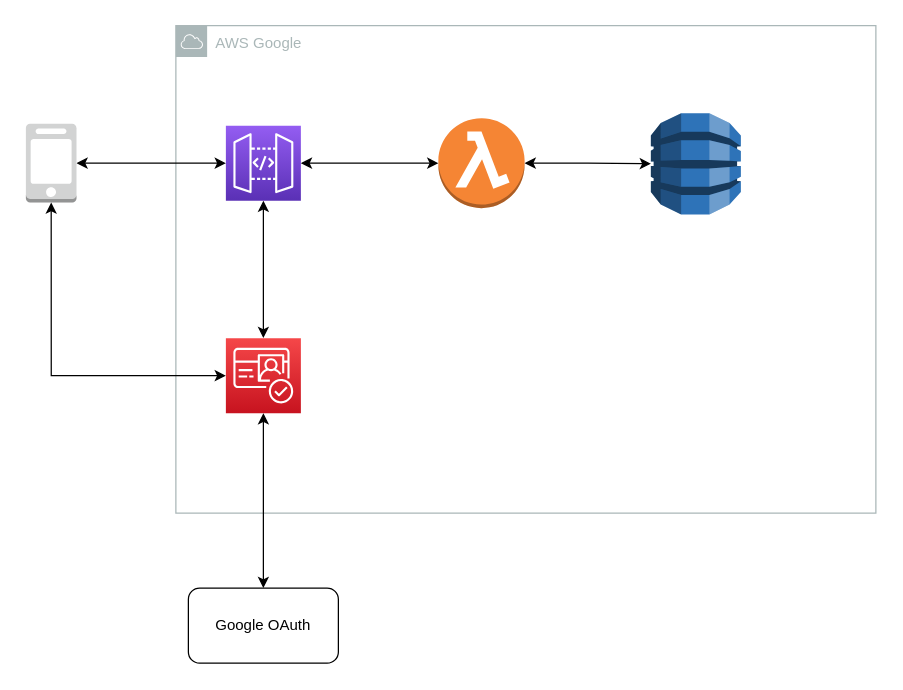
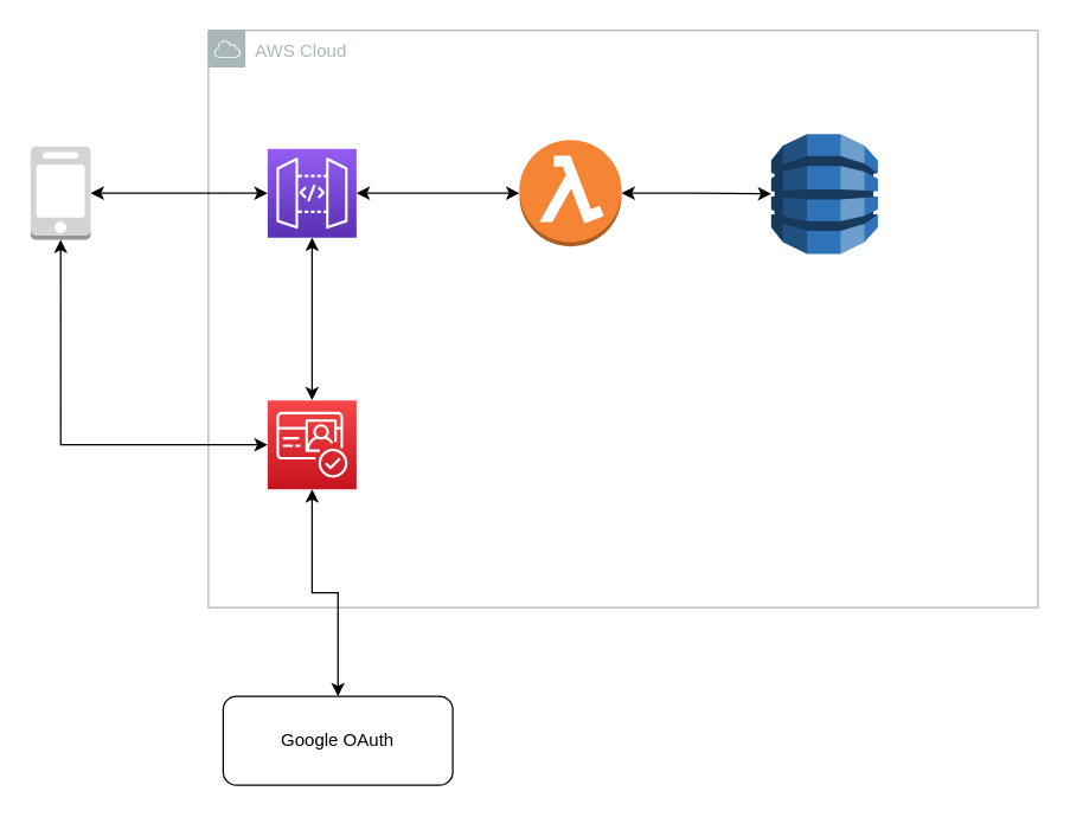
  <mxCell id="0" />
  <mxCell id="1" parent="0" />
- <mxCell id="2" value="AWS Google" style="sketch=0;outlineConnect=0;gradientColor=none;html=1;whiteSpace=wrap;fontSize=12;fontStyle=0;shape=mxgraph.aws4.group;grIcon=mxgraph.aws4.group_aws_cloud;strokeColor=#AAB7B8;fillColor=none;verticalAlign=top;align=left;spacingLeft=30;fontColor=#AAB7B8;dashed=0;" vertex="1" parent="1"><mxGeometry x="140" y="20" width="560" height="390" as="geometry" /></mxCell>
+ <mxCell id="2" value="AWS Cloud" style="sketch=0;outlineConnect=0;gradientColor=none;html=1;whiteSpace=wrap;fontSize=12;fontStyle=0;shape=mxgraph.aws4.group;grIcon=mxgraph.aws4.group_aws_cloud;strokeColor=#AAB7B8;fillColor=none;verticalAlign=top;align=left;spacingLeft=30;fontColor=#AAB7B8;dashed=0;" vertex="1" parent="1"><mxGeometry x="140" y="20" width="560" height="390" as="geometry" /></mxCell>
  <mxCell id="3" style="edgeStyle=orthogonalEdgeStyle;rounded=0;orthogonalLoop=1;jettySize=auto;html=1;exitX=0.5;exitY=1;exitDx=0;exitDy=0;exitPerimeter=0;startArrow=classic;startFill=1;" edge="1" parent="1" source="5" target="9"><mxGeometry relative="1" as="geometry" /></mxCell>
  <mxCell id="4" style="edgeStyle=orthogonalEdgeStyle;rounded=0;orthogonalLoop=1;jettySize=auto;html=1;exitX=1;exitY=0.5;exitDx=0;exitDy=0;exitPerimeter=0;startArrow=classic;startFill=1;" edge="1" parent="1" source="5" target="13"><mxGeometry relative="1" as="geometry" /></mxCell>
  <mxCell id="5" value="" style="sketch=0;points=[[0,0,0],[0.25,0,0],[0.5,0,0],[0.75,0,0],[1,0,0],[0,1,0],[0.25,1,0],[0.5,1,0],[0.75,1,0],[1,1,0],[0,0.25,0],[0,0.5,0],[0,0.75,0],[1,0.25,0],[1,0.5,0],[1,0.75,0]];outlineConnect=0;fontColor=#232F3E;gradientColor=#945DF2;gradientDirection=north;fillColor=#5A30B5;strokeColor=#ffffff;dashed=0;verticalLabelPosition=bottom;verticalAlign=top;align=center;html=1;fontSize=12;fontStyle=0;aspect=fixed;shape=mxgraph.aws4.resourceIcon;resIcon=mxgraph.aws4.api_gateway;" vertex="1" parent="1"><mxGeometry x="180" y="100" width="60" height="60" as="geometry" /></mxCell>
  <mxCell id="6" style="edgeStyle=orthogonalEdgeStyle;rounded=0;orthogonalLoop=1;jettySize=auto;html=1;exitX=1;exitY=0.5;exitDx=0;exitDy=0;exitPerimeter=0;entryX=0;entryY=0.5;entryDx=0;entryDy=0;entryPerimeter=0;startArrow=classic;startFill=1;" edge="1" parent="1" source="7" target="5"><mxGeometry relative="1" as="geometry" /></mxCell>
  <mxCell id="7" value="" style="outlineConnect=0;dashed=0;verticalLabelPosition=bottom;verticalAlign=top;align=center;html=1;shape=mxgraph.aws3.mobile_client;fillColor=#D2D3D3;gradientColor=none;" vertex="1" parent="1"><mxGeometry x="20" y="98.5" width="40.5" height="63" as="geometry" /></mxCell>
  <mxCell id="8" style="edgeStyle=orthogonalEdgeStyle;rounded=0;orthogonalLoop=1;jettySize=auto;html=1;exitX=0;exitY=0.5;exitDx=0;exitDy=0;exitPerimeter=0;entryX=0.5;entryY=1;entryDx=0;entryDy=0;entryPerimeter=0;startArrow=classic;startFill=1;" edge="1" parent="1" source="9" target="7"><mxGeometry relative="1" as="geometry" /></mxCell>
  <mxCell id="9" value="" style="sketch=0;points=[[0,0,0],[0.25,0,0],[0.5,0,0],[0.75,0,0],[1,0,0],[0,1,0],[0.25,1,0],[0.5,1,0],[0.75,1,0],[1,1,0],[0,0.25,0],[0,0.5,0],[0,0.75,0],[1,0.25,0],[1,0.5,0],[1,0.75,0]];outlineConnect=0;fontColor=#232F3E;gradientColor=#F54749;gradientDirection=north;fillColor=#C7131F;strokeColor=#ffffff;dashed=0;verticalLabelPosition=bottom;verticalAlign=top;align=center;html=1;fontSize=12;fontStyle=0;aspect=fixed;shape=mxgraph.aws4.resourceIcon;resIcon=mxgraph.aws4.cognito;" vertex="1" parent="1"><mxGeometry x="180" y="270" width="60" height="60" as="geometry" /></mxCell>
  <mxCell id="10" style="edgeStyle=orthogonalEdgeStyle;rounded=0;orthogonalLoop=1;jettySize=auto;html=1;exitX=0.5;exitY=0;exitDx=0;exitDy=0;startArrow=classic;startFill=1;" edge="1" parent="1" source="11" target="9"><mxGeometry relative="1" as="geometry" /></mxCell>
- <mxCell id="11" value="Google OAuth" style="rounded=1;whiteSpace=wrap;html=1;" vertex="1" parent="1"><mxGeometry x="150" y="470" width="120" height="60" as="geometry" /></mxCell>
+ <mxCell id="11" value="Google OAuth" style="rounded=1;whiteSpace=wrap;html=1;" vertex="1" parent="1"><mxGeometry x="150" y="470" width="155" height="60" as="geometry" /></mxCell>
  <mxCell id="12" style="edgeStyle=orthogonalEdgeStyle;rounded=0;orthogonalLoop=1;jettySize=auto;html=1;exitX=1;exitY=0.5;exitDx=0;exitDy=0;exitPerimeter=0;startArrow=classic;startFill=1;" edge="1" parent="1" source="13" target="14"><mxGeometry relative="1" as="geometry" /></mxCell>
  <mxCell id="13" value="" style="outlineConnect=0;dashed=0;verticalLabelPosition=bottom;verticalAlign=top;align=center;html=1;shape=mxgraph.aws3.lambda_function;fillColor=#F58534;gradientColor=none;" vertex="1" parent="1"><mxGeometry x="350" y="94" width="69" height="72" as="geometry" /></mxCell>
  <mxCell id="14" value="" style="outlineConnect=0;dashed=0;verticalLabelPosition=bottom;verticalAlign=top;align=center;html=1;shape=mxgraph.aws3.dynamo_db;fillColor=#2E73B8;gradientColor=none;" vertex="1" parent="1"><mxGeometry x="520" y="90" width="72" height="81" as="geometry" /></mxCell>
